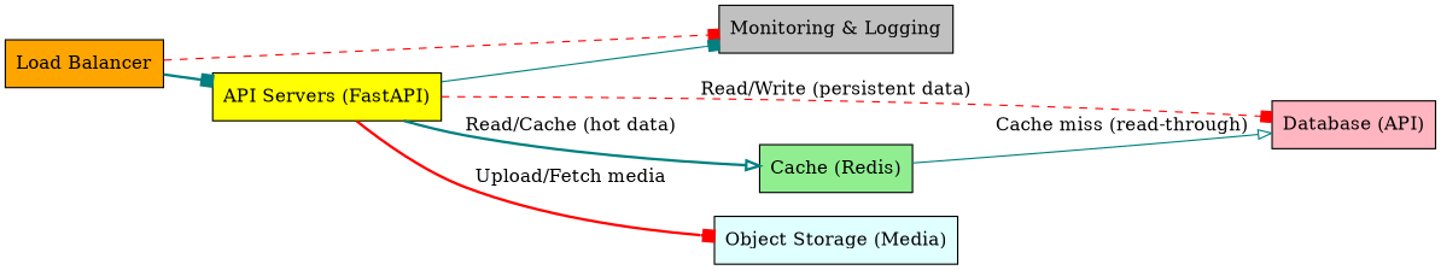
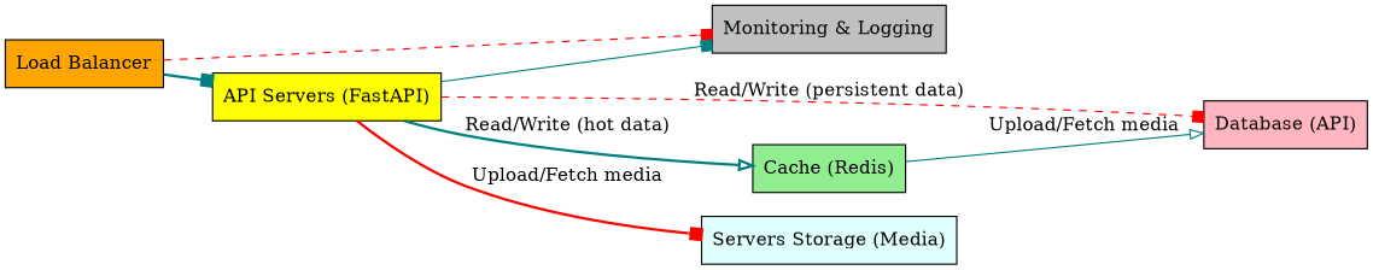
  digraph {
    rankdir=LR
    node [shape=box style=filled]
    edge [arrowhead=box color=teal style=bold]
    n1 [fillcolor=orange label="Load Balancer"]
    n2 [fillcolor=yellow label="API Servers (FastAPI)"]
    n3 [fillcolor=gray label="Monitoring & Logging"]
    n4 [fillcolor=lightgreen label="Cache (Redis)"]
    n5 [fillcolor=lightpink label="Database (API)"]
-   n6 [fillcolor=lightcyan label="Object Storage (Media)"]
+   n6 [fillcolor=lightcyan label="Servers Storage (Media)"]
    n1 -> n2
    n1 -> n3 [color=red style=dashed]
    n2 -> n3 [style=solid]
-   n2 -> n4 [arrowhead=onormal label="Read/Cache (hot data)"]
+   n2 -> n4 [arrowhead=onormal label="Read/Write (hot data)"]
    n2 -> n5 [color=red label="Read/Write (persistent data)" style=dashed]
    n2 -> n6 [color=red label="Upload/Fetch media"]
-   n4 -> n5 [arrowhead=onormal label="Cache miss (read-through)" style=solid]
+   n4 -> n5 [arrowhead=onormal label="Upload/Fetch media" style=solid]
  }
